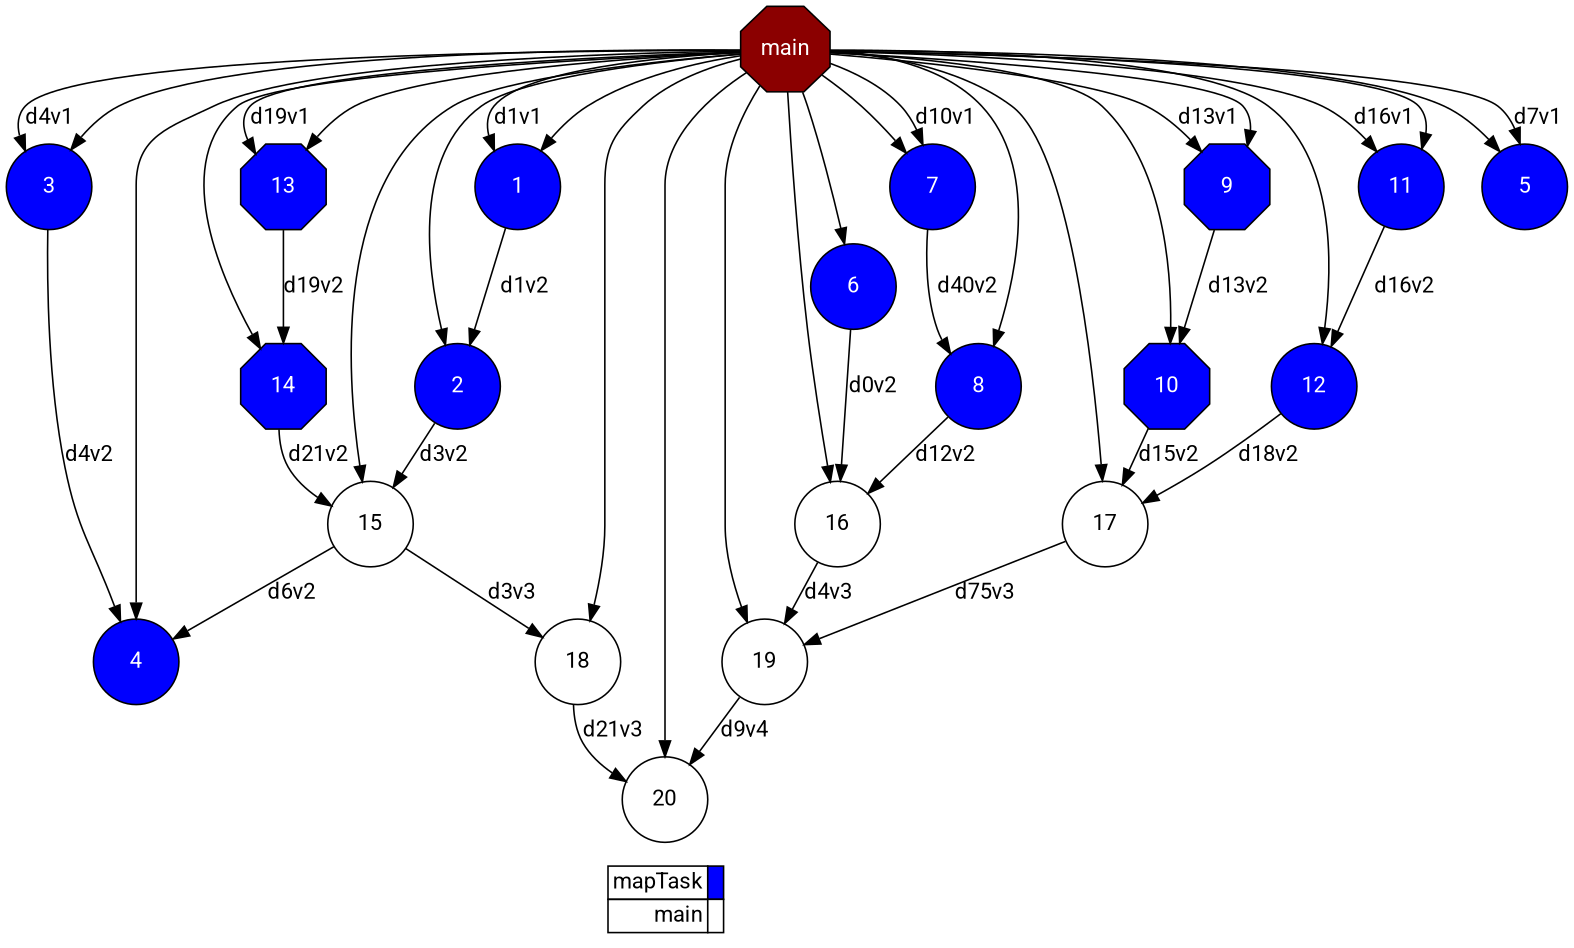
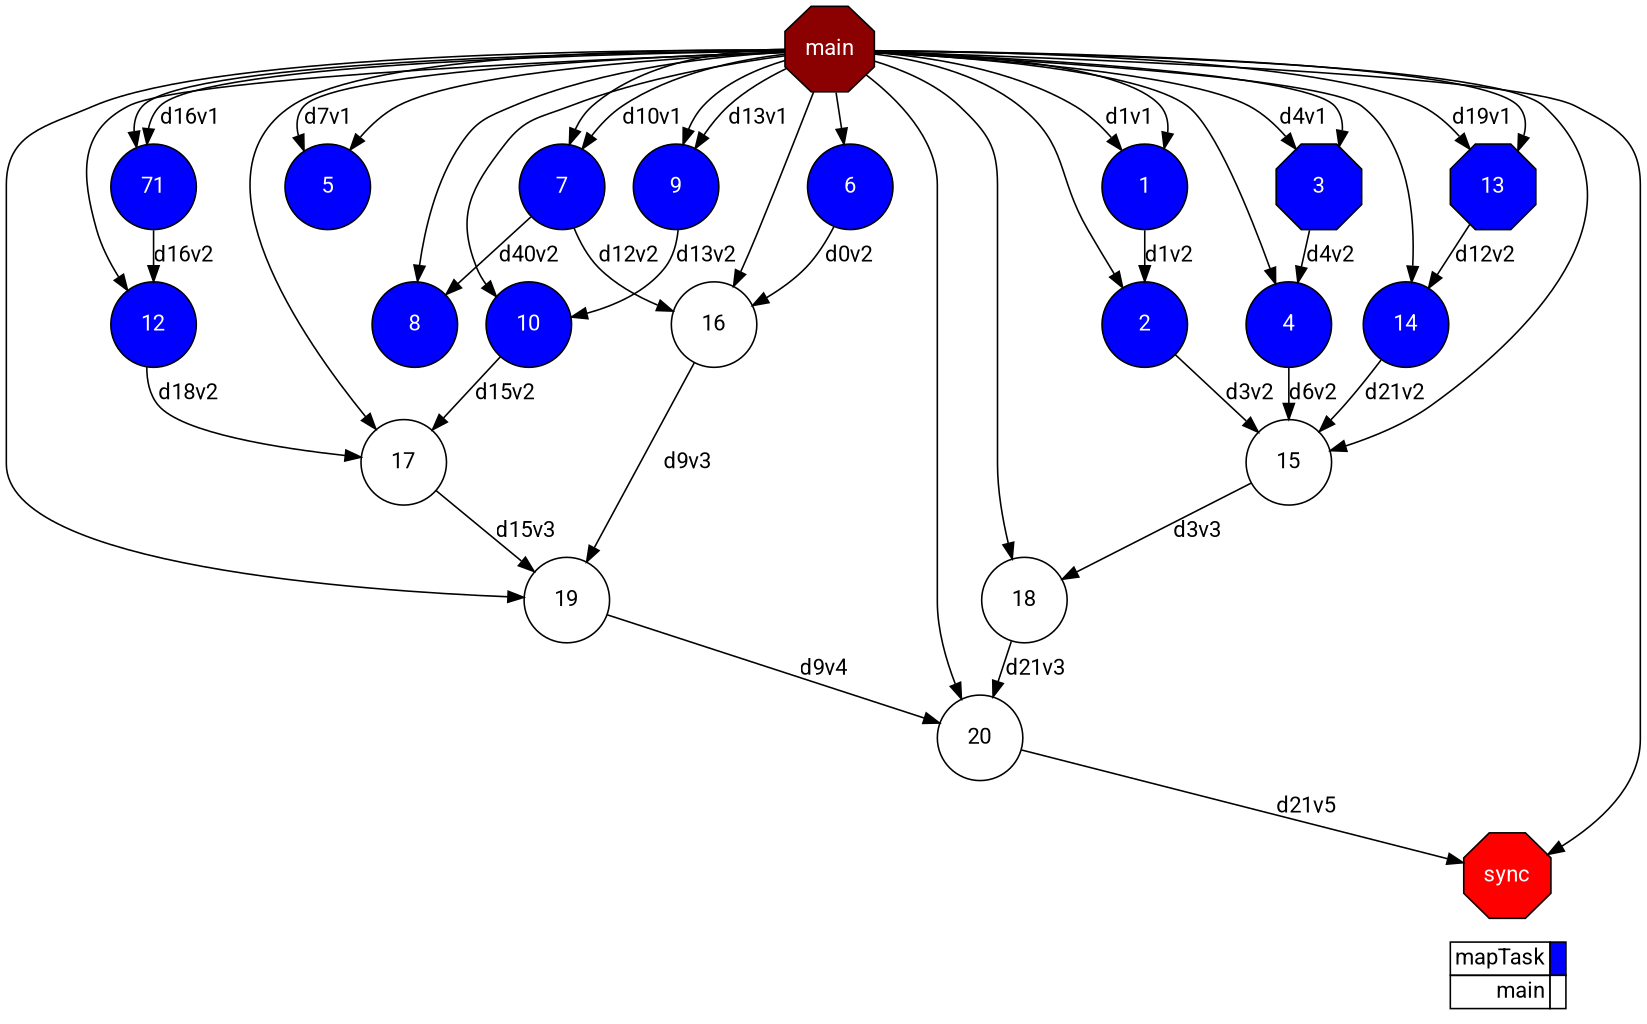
  digraph {
    compound=true
    fontname=Roboto
    labeljust=l
    rankdir=TB
    node [fillcolor="#0000ff" fontcolor="#ffffff" fontname=Roboto shape=circle style=filled]
    edge [fontname=Roboto]
    n1 [fillcolor="#8B0000" fontcolor="#FFFFFF" height=0.75 label=main shape=octagon]
    1 [height=0.75]
    2 [height=0.75]
-   3 [height=0.75]
+   3 [height=0.75 shape=octagon]
    4 [height=0.75]
    5 [height=0.75]
    6 [height=0.75]
    7 [height=0.75]
    8 [height=0.75]
-   9 [height=0.75 shape=octagon]
-   10 [height=0.75 shape=octagon]
-   11 [height=0.75]
+   9 [height=0.75]
+   10 [height=0.75]
+   11 [height=0.75 label=71]
    12 [height=0.75]
    13 [height=0.75 shape=octagon]
-   14 [height=0.75 shape=octagon]
+   14 [height=0.75]
    15 [fillcolor="#ffffff" fontcolor="#000000" height=0.75]
    16 [fillcolor="#ffffff" fontcolor="#000000" height=0.75]
    17 [fillcolor="#ffffff" fontcolor="#000000" height=0.75]
    18 [fillcolor="#ffffff" fontcolor="#000000" height=0.75]
    19 [fillcolor="#ffffff" fontcolor="#000000" height=0.75]
    20 [fillcolor="#ffffff" fontcolor="#000000" height=0.75]
+   n22 [fillcolor="#ff0000" fontcolor="#FFFFFF" height=0.75 label=sync shape=octagon]
    n23 [height=0.75 label=<       <table border="0" cellpadding="2" cellspacing="0" cellborder="1"> <tr> <td align="right">mapTask</td> <td bgcolor="#0000ff">&nbsp;</td> </tr> <tr> <td align="right">main</td> <td bgcolor="#ffffff">&nbsp;</td> </tr>       </table>     > shape=plaintext fillcolor="" fontcolor="" style=""]
    subgraph sub_1 {
      ranksep=0.20
      n1
      1
      2
      3
      4
      5
      6
      7
      8
      9
      10
      11
      12
      13
      14
      15
      16
      17
      18
      19
      20
+     n22
    }
    subgraph sub_2 {
      label=Legend
      rank=sink
      ranksep=0.20
      n23
    }
    n1 -> 1 [label=d1v1]
    n1 -> 1
    n1 -> 2
    n1 -> 3 [label=d4v1]
    n1 -> 3
    n1 -> 4
    n1 -> 5 [label=d7v1]
    n1 -> 5
    n1 -> 6
    n1 -> 7 [label=d10v1]
    n1 -> 7
    n1 -> 8
    n1 -> 9 [label=d13v1]
    n1 -> 9
    n1 -> 10
    n1 -> 11 [label=d16v1]
    n1 -> 11
    n1 -> 12
    n1 -> 13 [label=d19v1]
    n1 -> 13
    n1 -> 14
    n1 -> 15
    n1 -> 16
    n1 -> 17
    n1 -> 18
    n1 -> 19
    n1 -> 20
+   n1 -> n22
    1 -> 2 [label=d1v2]
    2 -> 15 [label=d3v2]
    3 -> 4 [label=d4v2]
-   15 -> 4 [label=d6v2]
+   4 -> 15 [label=d6v2]
    6 -> 16 [label=d0v2]
    7 -> 8 [label=d40v2]
-   8 -> 16 [label=d12v2]
+   7 -> 16 [label=d12v2]
    9 -> 10 [label=d13v2]
    10 -> 17 [label=d15v2]
    11 -> 12 [label=d16v2]
    12 -> 17 [label=d18v2]
-   13 -> 14 [label=d19v2]
+   13 -> 14 [label=d12v2]
    14 -> 15 [label=d21v2]
    15 -> 18 [label=d3v3]
-   16 -> 19 [label=d4v3]
-   17 -> 19 [label=d75v3]
+   16 -> 19 [label=d9v3]
+   17 -> 19 [label=d15v3]
    18 -> 20 [label=d21v3]
    19 -> 20 [label=d9v4]
+   20 -> n22 [label=d21v5]
  }
